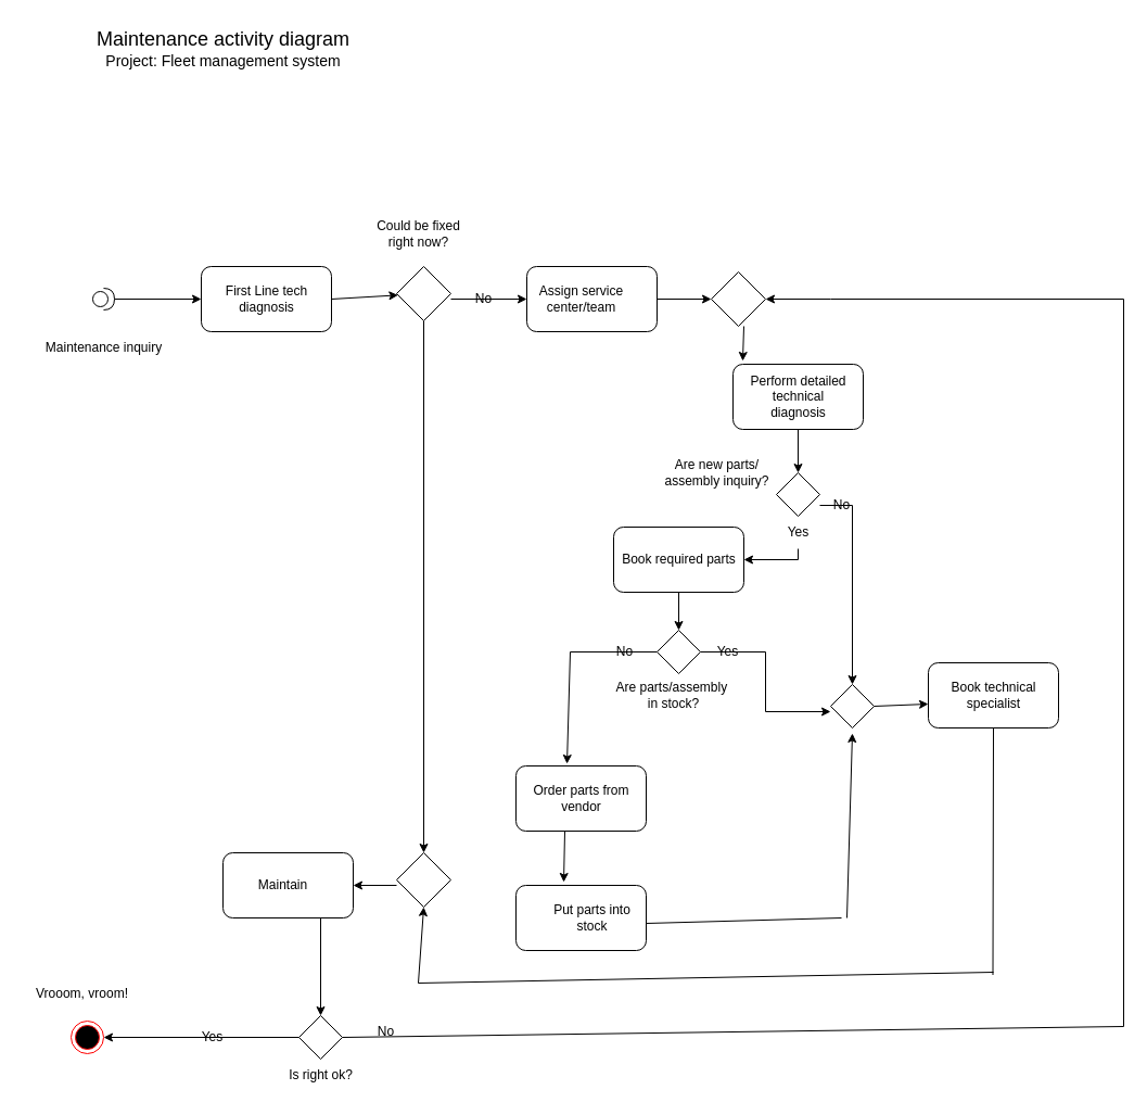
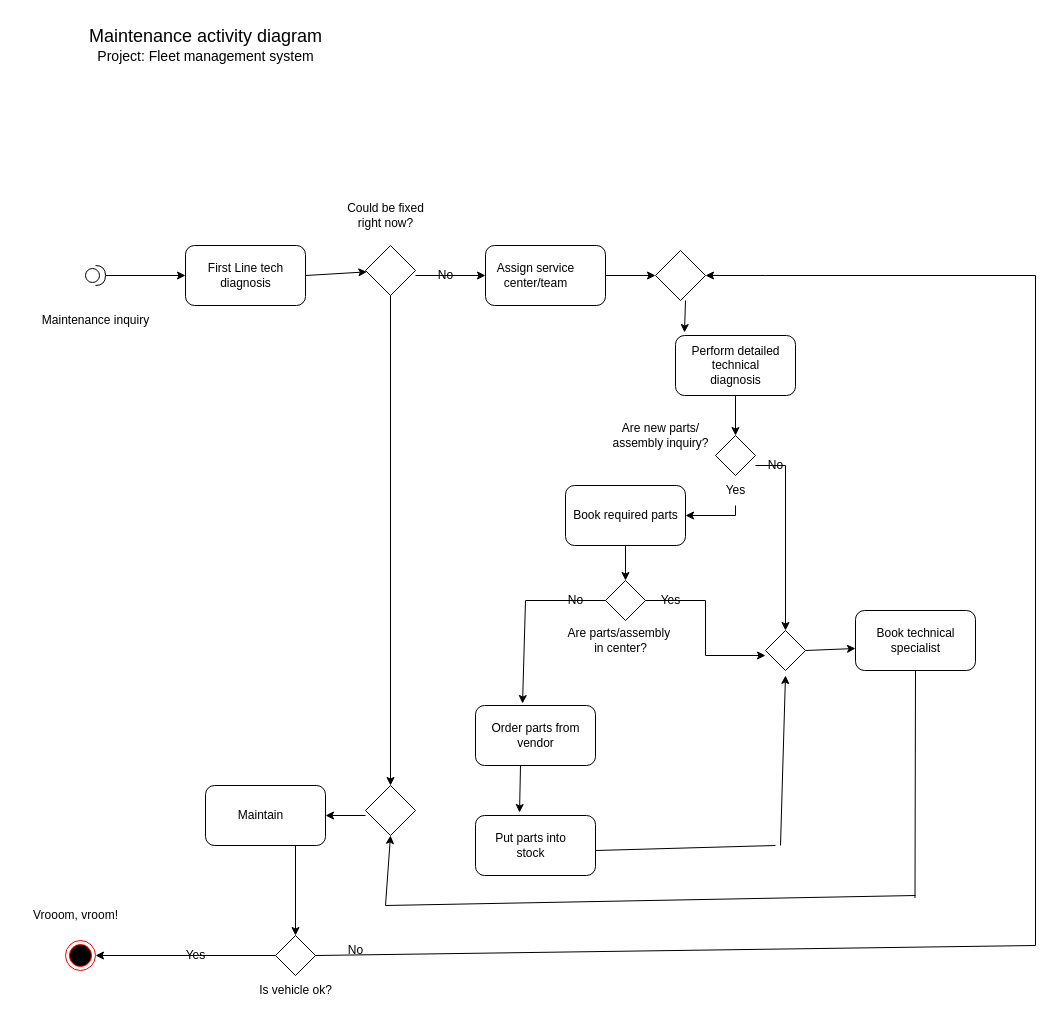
  <mxCell id="0" />
  <mxCell id="1" parent="0" />
  <mxCell id="2" value="" style="ellipse;html=1;shape=endState;fillColor=#000000;strokeColor=#ff0000;" vertex="1" parent="1"><mxGeometry x="65" y="940" width="30" height="30" as="geometry" /></mxCell>
  <mxCell id="3" value="" style="shape=providedRequiredInterface;html=1;verticalLabelPosition=bottom;sketch=0;" vertex="1" parent="1"><mxGeometry x="85" y="265" width="20" height="20" as="geometry" /></mxCell>
  <mxCell id="4" value="" style="endArrow=classic;html=1;rounded=0;" edge="1" parent="1"><mxGeometry width="50" height="50" relative="1" as="geometry"><mxPoint x="105" y="275" as="sourcePoint" /><mxPoint x="185" y="275" as="targetPoint" /></mxGeometry></mxCell>
  <mxCell id="5" value="" style="rounded=1;whiteSpace=wrap;html=1;" vertex="1" parent="1"><mxGeometry x="185" y="245" width="120" height="60" as="geometry" /></mxCell>
  <mxCell id="6" value="First Line tech&lt;br&gt;diagnosis" style="text;html=1;resizable=0;autosize=1;align=center;verticalAlign=middle;points=[];fillColor=none;strokeColor=none;rounded=0;" vertex="1" parent="1"><mxGeometry x="195" y="255" width="100" height="40" as="geometry" /></mxCell>
  <mxCell id="7" value="" style="endArrow=classic;html=1;rounded=0;" edge="1" parent="1" target="8"><mxGeometry width="50" height="50" relative="1" as="geometry"><mxPoint x="305" y="275" as="sourcePoint" /><mxPoint x="375" y="275" as="targetPoint" /></mxGeometry></mxCell>
  <mxCell id="8" value="" style="rhombus;whiteSpace=wrap;html=1;" vertex="1" parent="1"><mxGeometry x="365" y="245" width="50" height="50" as="geometry" /></mxCell>
  <mxCell id="9" value="Could be fixed&lt;br&gt;right now?" style="text;html=1;resizable=0;autosize=1;align=center;verticalAlign=middle;points=[];fillColor=none;strokeColor=none;rounded=0;" vertex="1" parent="1"><mxGeometry x="335" y="195" width="100" height="40" as="geometry" /></mxCell>
  <mxCell id="10" value="" style="endArrow=classic;html=1;rounded=0;" edge="1" parent="1"><mxGeometry width="50" height="50" relative="1" as="geometry"><mxPoint x="415" y="275" as="sourcePoint" /><mxPoint x="485" y="275" as="targetPoint" /></mxGeometry></mxCell>
  <mxCell id="11" value="No" style="text;html=1;resizable=0;autosize=1;align=center;verticalAlign=middle;points=[];fillColor=none;strokeColor=none;rounded=0;" vertex="1" parent="1"><mxGeometry x="425" y="260" width="40" height="30" as="geometry" /></mxCell>
  <mxCell id="12" value="" style="rounded=1;whiteSpace=wrap;html=1;" vertex="1" parent="1"><mxGeometry x="485" y="245" width="120" height="60" as="geometry" /></mxCell>
  <mxCell id="13" value="Assign service&lt;br&gt;center/team" style="text;html=1;resizable=0;autosize=1;align=center;verticalAlign=middle;points=[];fillColor=none;strokeColor=none;rounded=0;" vertex="1" parent="1"><mxGeometry x="485" y="255" width="100" height="40" as="geometry" /></mxCell>
  <mxCell id="14" value="" style="endArrow=classic;html=1;rounded=0;" edge="1" parent="1" target="15"><mxGeometry width="50" height="50" relative="1" as="geometry"><mxPoint x="605" y="275" as="sourcePoint" /><mxPoint x="665" y="275" as="targetPoint" /></mxGeometry></mxCell>
  <mxCell id="15" value="" style="rhombus;whiteSpace=wrap;html=1;" vertex="1" parent="1"><mxGeometry x="655" y="250" width="50" height="50" as="geometry" /></mxCell>
  <mxCell id="16" value="" style="endArrow=classic;html=1;rounded=0;entryX=1;entryY=0.5;entryDx=0;entryDy=0;" edge="1" parent="1" target="15"><mxGeometry width="50" height="50" relative="1" as="geometry"><mxPoint x="765" y="275" as="sourcePoint" /><mxPoint x="815" y="225" as="targetPoint" /></mxGeometry></mxCell>
  <mxCell id="17" value="" style="endArrow=none;html=1;rounded=0;" edge="1" parent="1"><mxGeometry width="50" height="50" relative="1" as="geometry"><mxPoint x="765" y="275" as="sourcePoint" /><mxPoint x="1035" y="275" as="targetPoint" /></mxGeometry></mxCell>
  <mxCell id="18" value="" style="endArrow=none;html=1;rounded=0;" edge="1" parent="1"><mxGeometry width="50" height="50" relative="1" as="geometry"><mxPoint x="1035" y="945" as="sourcePoint" /><mxPoint x="1035" y="275" as="targetPoint" /></mxGeometry></mxCell>
  <mxCell id="19" value="" style="endArrow=none;html=1;rounded=0;" edge="1" parent="1"><mxGeometry width="50" height="50" relative="1" as="geometry"><mxPoint x="315" y="955" as="sourcePoint" /><mxPoint x="1035" y="945" as="targetPoint" /></mxGeometry></mxCell>
  <mxCell id="20" value="No" style="text;html=1;resizable=0;autosize=1;align=center;verticalAlign=middle;points=[];fillColor=none;strokeColor=none;rounded=0;" vertex="1" parent="1"><mxGeometry x="335" y="935" width="40" height="30" as="geometry" /></mxCell>
  <mxCell id="21" value="" style="rhombus;whiteSpace=wrap;html=1;" vertex="1" parent="1"><mxGeometry x="275" y="935" width="40" height="40" as="geometry" /></mxCell>
  <mxCell id="22" value="" style="endArrow=classic;html=1;rounded=0;entryX=1;entryY=0.5;entryDx=0;entryDy=0;" edge="1" parent="1" target="2"><mxGeometry width="50" height="50" relative="1" as="geometry"><mxPoint x="275" y="955" as="sourcePoint" /><mxPoint x="325" y="905" as="targetPoint" /></mxGeometry></mxCell>
  <mxCell id="23" value="Yes" style="text;html=1;resizable=0;autosize=1;align=center;verticalAlign=middle;points=[];fillColor=none;strokeColor=none;rounded=0;" vertex="1" parent="1"><mxGeometry x="175" y="940" width="40" height="30" as="geometry" /></mxCell>
  <mxCell id="24" value="" style="endArrow=classic;html=1;rounded=0;exitX=0.5;exitY=1;exitDx=0;exitDy=0;" edge="1" parent="1" source="8" target="25"><mxGeometry width="50" height="50" relative="1" as="geometry"><mxPoint x="405" y="345" as="sourcePoint" /><mxPoint x="390" y="816" as="targetPoint" /></mxGeometry></mxCell>
  <mxCell id="25" value="" style="rhombus;whiteSpace=wrap;html=1;" vertex="1" parent="1"><mxGeometry x="365" y="785" width="50" height="50" as="geometry" /></mxCell>
  <mxCell id="26" value="" style="rounded=1;whiteSpace=wrap;html=1;" vertex="1" parent="1"><mxGeometry x="205" y="785" width="120" height="60" as="geometry" /></mxCell>
  <mxCell id="27" value="" style="endArrow=classic;html=1;rounded=0;entryX=0.5;entryY=0;entryDx=0;entryDy=0;" edge="1" parent="1" target="21"><mxGeometry width="50" height="50" relative="1" as="geometry"><mxPoint x="295" y="845" as="sourcePoint" /><mxPoint x="345" y="795" as="targetPoint" /></mxGeometry></mxCell>
  <mxCell id="28" value="" style="endArrow=classic;html=1;rounded=0;entryX=1;entryY=0.5;entryDx=0;entryDy=0;" edge="1" parent="1" target="26"><mxGeometry width="50" height="50" relative="1" as="geometry"><mxPoint x="365" y="815" as="sourcePoint" /><mxPoint x="405" y="785" as="targetPoint" /></mxGeometry></mxCell>
  <mxCell id="29" value="Maintain" style="text;html=1;resizable=0;autosize=1;align=center;verticalAlign=middle;points=[];fillColor=none;strokeColor=none;rounded=0;" vertex="1" parent="1"><mxGeometry x="225" y="800" width="70" height="30" as="geometry" /></mxCell>
  <mxCell id="30" value="Maintenance inquiry" style="text;html=1;resizable=0;autosize=1;align=center;verticalAlign=middle;points=[];fillColor=none;strokeColor=none;rounded=0;" vertex="1" parent="1"><mxGeometry x="30" y="305" width="130" height="30" as="geometry" /></mxCell>
  <mxCell id="31" value="" style="rounded=1;whiteSpace=wrap;html=1;" vertex="1" parent="1"><mxGeometry x="675" y="335" width="120" height="60" as="geometry" /></mxCell>
  <mxCell id="32" value="" style="rhombus;whiteSpace=wrap;html=1;" vertex="1" parent="1"><mxGeometry x="715" y="435" width="40" height="40" as="geometry" /></mxCell>
  <mxCell id="33" value="" style="rounded=1;whiteSpace=wrap;html=1;" vertex="1" parent="1"><mxGeometry x="565" y="485" width="120" height="60" as="geometry" /></mxCell>
  <mxCell id="34" value="" style="rhombus;whiteSpace=wrap;html=1;" vertex="1" parent="1"><mxGeometry x="605" y="580" width="40" height="40" as="geometry" /></mxCell>
  <mxCell id="35" value="" style="rhombus;whiteSpace=wrap;html=1;" vertex="1" parent="1"><mxGeometry x="765" y="630" width="40" height="40" as="geometry" /></mxCell>
  <mxCell id="36" value="" style="rounded=1;whiteSpace=wrap;html=1;" vertex="1" parent="1"><mxGeometry x="855" y="610" width="120" height="60" as="geometry" /></mxCell>
  <mxCell id="37" value="" style="rounded=1;whiteSpace=wrap;html=1;" vertex="1" parent="1"><mxGeometry x="475" y="705" width="120" height="60" as="geometry" /></mxCell>
  <mxCell id="38" value="" style="rounded=1;whiteSpace=wrap;html=1;" vertex="1" parent="1"><mxGeometry x="475" y="815" width="120" height="60" as="geometry" /></mxCell>
  <mxCell id="39" value="" style="endArrow=classic;html=1;rounded=0;entryX=0.075;entryY=-0.05;entryDx=0;entryDy=0;entryPerimeter=0;" edge="1" parent="1" target="31"><mxGeometry width="50" height="50" relative="1" as="geometry"><mxPoint x="685" y="300" as="sourcePoint" /><mxPoint x="735" y="250" as="targetPoint" /></mxGeometry></mxCell>
  <mxCell id="40" value="" style="endArrow=classic;html=1;rounded=0;entryX=0.5;entryY=0;entryDx=0;entryDy=0;" edge="1" parent="1" target="32"><mxGeometry width="50" height="50" relative="1" as="geometry"><mxPoint x="735" y="395" as="sourcePoint" /><mxPoint x="785" y="345" as="targetPoint" /></mxGeometry></mxCell>
  <mxCell id="41" value="" style="endArrow=none;html=1;rounded=0;" edge="1" parent="1"><mxGeometry width="50" height="50" relative="1" as="geometry"><mxPoint x="755" y="465" as="sourcePoint" /><mxPoint x="785" y="465" as="targetPoint" /></mxGeometry></mxCell>
  <mxCell id="42" value="" style="endArrow=classic;html=1;rounded=0;entryX=0.5;entryY=0;entryDx=0;entryDy=0;" edge="1" parent="1" target="35"><mxGeometry width="50" height="50" relative="1" as="geometry"><mxPoint x="785" y="465" as="sourcePoint" /><mxPoint x="835" y="415" as="targetPoint" /></mxGeometry></mxCell>
  <mxCell id="43" value="No" style="text;html=1;resizable=0;autosize=1;align=center;verticalAlign=middle;points=[];fillColor=none;strokeColor=none;rounded=0;" vertex="1" parent="1"><mxGeometry x="755" y="450" width="40" height="30" as="geometry" /></mxCell>
  <mxCell id="44" value="" style="endArrow=none;html=1;rounded=0;startArrow=none;" edge="1" parent="1" source="45"><mxGeometry width="50" height="50" relative="1" as="geometry"><mxPoint x="735" y="515" as="sourcePoint" /><mxPoint x="735" y="475" as="targetPoint" /></mxGeometry></mxCell>
  <mxCell id="45" value="Yes" style="text;html=1;resizable=0;autosize=1;align=center;verticalAlign=middle;points=[];fillColor=none;strokeColor=none;rounded=0;" vertex="1" parent="1"><mxGeometry x="715" y="475" width="40" height="30" as="geometry" /></mxCell>
  <mxCell id="46" value="" style="endArrow=none;html=1;rounded=0;" edge="1" parent="1" target="45"><mxGeometry width="50" height="50" relative="1" as="geometry"><mxPoint x="735" y="515" as="sourcePoint" /><mxPoint x="735" y="475" as="targetPoint" /></mxGeometry></mxCell>
  <mxCell id="47" value="" style="endArrow=classic;html=1;rounded=0;entryX=1;entryY=0.5;entryDx=0;entryDy=0;" edge="1" parent="1" target="33"><mxGeometry width="50" height="50" relative="1" as="geometry"><mxPoint x="735" y="515" as="sourcePoint" /><mxPoint x="785" y="465" as="targetPoint" /></mxGeometry></mxCell>
  <mxCell id="48" value="" style="endArrow=classic;html=1;rounded=0;entryX=0.5;entryY=0;entryDx=0;entryDy=0;" edge="1" parent="1" target="34"><mxGeometry width="50" height="50" relative="1" as="geometry"><mxPoint x="625" y="545" as="sourcePoint" /><mxPoint x="675" y="495" as="targetPoint" /></mxGeometry></mxCell>
  <mxCell id="49" value="" style="endArrow=none;html=1;rounded=0;" edge="1" parent="1"><mxGeometry width="50" height="50" relative="1" as="geometry"><mxPoint x="605" y="600" as="sourcePoint" /><mxPoint x="525" y="600" as="targetPoint" /></mxGeometry></mxCell>
  <mxCell id="50" value="" style="endArrow=classic;html=1;rounded=0;entryX=0.392;entryY=-0.033;entryDx=0;entryDy=0;entryPerimeter=0;" edge="1" parent="1" target="37"><mxGeometry width="50" height="50" relative="1" as="geometry"><mxPoint x="525" y="600" as="sourcePoint" /><mxPoint x="575" y="550" as="targetPoint" /></mxGeometry></mxCell>
  <mxCell id="51" value="" style="endArrow=classic;html=1;rounded=0;entryX=0;entryY=0.633;entryDx=0;entryDy=0;entryPerimeter=0;" edge="1" parent="1" target="36"><mxGeometry width="50" height="50" relative="1" as="geometry"><mxPoint x="805" y="650" as="sourcePoint" /><mxPoint x="855" y="600" as="targetPoint" /></mxGeometry></mxCell>
  <mxCell id="52" value="" style="endArrow=classic;html=1;rounded=0;entryX=0.367;entryY=-0.05;entryDx=0;entryDy=0;entryPerimeter=0;" edge="1" parent="1" target="38"><mxGeometry width="50" height="50" relative="1" as="geometry"><mxPoint x="520" y="765" as="sourcePoint" /><mxPoint x="570" y="715" as="targetPoint" /></mxGeometry></mxCell>
  <mxCell id="53" value="" style="endArrow=none;html=1;rounded=0;exitX=0.5;exitY=1;exitDx=0;exitDy=0;" edge="1" parent="1" source="36"><mxGeometry width="50" height="50" relative="1" as="geometry"><mxPoint x="914.5" y="732.5" as="sourcePoint" /><mxPoint x="914.5" y="897.5" as="targetPoint" /></mxGeometry></mxCell>
  <mxCell id="54" value="" style="endArrow=none;html=1;rounded=0;" edge="1" parent="1"><mxGeometry width="50" height="50" relative="1" as="geometry"><mxPoint x="645" y="600" as="sourcePoint" /><mxPoint x="705" y="600" as="targetPoint" /></mxGeometry></mxCell>
  <mxCell id="55" value="" style="endArrow=none;html=1;rounded=0;" edge="1" parent="1"><mxGeometry width="50" height="50" relative="1" as="geometry"><mxPoint x="705" y="600" as="sourcePoint" /><mxPoint x="705" y="655" as="targetPoint" /></mxGeometry></mxCell>
  <mxCell id="56" value="" style="endArrow=classic;html=1;rounded=0;entryX=0;entryY=0.625;entryDx=0;entryDy=0;entryPerimeter=0;" edge="1" parent="1" target="35"><mxGeometry width="50" height="50" relative="1" as="geometry"><mxPoint x="705" y="655" as="sourcePoint" /><mxPoint x="755" y="605" as="targetPoint" /></mxGeometry></mxCell>
  <mxCell id="57" value="" style="endArrow=none;html=1;rounded=0;" edge="1" parent="1"><mxGeometry width="50" height="50" relative="1" as="geometry"><mxPoint x="595" y="850" as="sourcePoint" /><mxPoint x="775" y="845" as="targetPoint" /></mxGeometry></mxCell>
  <mxCell id="58" value="" style="endArrow=classic;html=1;rounded=0;" edge="1" parent="1"><mxGeometry width="50" height="50" relative="1" as="geometry"><mxPoint x="780" y="845" as="sourcePoint" /><mxPoint x="785" y="675" as="targetPoint" /></mxGeometry></mxCell>
  <mxCell id="59" value="" style="endArrow=none;html=1;rounded=0;" edge="1" parent="1"><mxGeometry width="50" height="50" relative="1" as="geometry"><mxPoint x="385" y="905" as="sourcePoint" /><mxPoint x="915" y="895" as="targetPoint" /></mxGeometry></mxCell>
  <mxCell id="60" value="" style="endArrow=classic;html=1;rounded=0;entryX=0.5;entryY=1;entryDx=0;entryDy=0;" edge="1" parent="1" target="25"><mxGeometry width="50" height="50" relative="1" as="geometry"><mxPoint x="385" y="905" as="sourcePoint" /><mxPoint x="445" y="855" as="targetPoint" /></mxGeometry></mxCell>
  <mxCell id="61" value="Perform detailed&lt;br&gt;technical&lt;br&gt;diagnosis" style="text;html=1;resizable=0;autosize=1;align=center;verticalAlign=middle;points=[];fillColor=none;strokeColor=none;rounded=0;" vertex="1" parent="1"><mxGeometry x="680" y="335" width="110" height="60" as="geometry" /></mxCell>
  <mxCell id="62" value="Are new parts/&lt;br&gt;assembly inquiry?" style="text;html=1;resizable=0;autosize=1;align=center;verticalAlign=middle;points=[];fillColor=none;strokeColor=none;rounded=0;" vertex="1" parent="1"><mxGeometry x="595" y="415" width="130" height="40" as="geometry" /></mxCell>
  <mxCell id="63" value="Book required parts" style="text;html=1;resizable=0;autosize=1;align=center;verticalAlign=middle;points=[];fillColor=none;strokeColor=none;rounded=0;" vertex="1" parent="1"><mxGeometry x="560" y="500" width="130" height="30" as="geometry" /></mxCell>
  <mxCell id="64" value="Book technical&lt;br&gt;specialist" style="text;html=1;resizable=0;autosize=1;align=center;verticalAlign=middle;points=[];fillColor=none;strokeColor=none;rounded=0;" vertex="1" parent="1"><mxGeometry x="865" y="620" width="100" height="40" as="geometry" /></mxCell>
  <mxCell id="65" value="Order parts from&lt;br&gt;vendor" style="text;html=1;resizable=0;autosize=1;align=center;verticalAlign=middle;points=[];fillColor=none;strokeColor=none;rounded=0;" vertex="1" parent="1"><mxGeometry x="480" y="715" width="110" height="40" as="geometry" /></mxCell>
- <mxCell id="66" value="Are parts/assembly&amp;nbsp;&lt;br&gt;in stock?" style="text;html=1;resizable=0;autosize=1;align=center;verticalAlign=middle;points=[];fillColor=none;strokeColor=none;rounded=0;" vertex="1" parent="1"><mxGeometry x="555" y="620" width="130" height="40" as="geometry" /></mxCell>
+ <mxCell id="66" value="Are parts/assembly&amp;nbsp;&lt;br&gt;in center?" style="text;html=1;resizable=0;autosize=1;align=center;verticalAlign=middle;points=[];fillColor=none;strokeColor=none;rounded=0;" vertex="1" parent="1"><mxGeometry x="555" y="620" width="130" height="40" as="geometry" /></mxCell>
  <mxCell id="67" value="Yes" style="text;html=1;resizable=0;autosize=1;align=center;verticalAlign=middle;points=[];fillColor=none;strokeColor=none;rounded=0;" vertex="1" parent="1"><mxGeometry x="650" y="585" width="40" height="30" as="geometry" /></mxCell>
  <mxCell id="68" value="No" style="text;html=1;resizable=0;autosize=1;align=center;verticalAlign=middle;points=[];fillColor=none;strokeColor=none;rounded=0;" vertex="1" parent="1"><mxGeometry x="555" y="585" width="40" height="30" as="geometry" /></mxCell>
- <mxCell id="69" value="Put parts into&lt;br&gt;stock" style="text;html=1;resizable=0;autosize=1;align=center;verticalAlign=middle;points=[];fillColor=none;strokeColor=none;rounded=0;" vertex="1" parent="1"><mxGeometry x="500" y="825" width="90" height="40" as="geometry" /></mxCell>
- <mxCell id="70" value="Is right ok?" style="text;html=1;resizable=0;autosize=1;align=center;verticalAlign=middle;points=[];fillColor=none;strokeColor=none;rounded=0;" vertex="1" parent="1"><mxGeometry x="245" y="975" width="100" height="30" as="geometry" /></mxCell>
+ <mxCell id="69" value="Put parts into&lt;br&gt;stock" style="text;html=1;resizable=0;autosize=1;align=center;verticalAlign=middle;points=[];fillColor=none;strokeColor=none;rounded=0;" vertex="1" parent="1"><mxGeometry x="485" y="825" width="90" height="40" as="geometry" /></mxCell>
+ <mxCell id="70" value="Is vehicle ok?" style="text;html=1;resizable=0;autosize=1;align=center;verticalAlign=middle;points=[];fillColor=none;strokeColor=none;rounded=0;" vertex="1" parent="1"><mxGeometry x="245" y="975" width="100" height="30" as="geometry" /></mxCell>
  <mxCell id="71" value="Vrooom, vroom!" style="text;html=1;resizable=0;autosize=1;align=center;verticalAlign=middle;points=[];fillColor=none;strokeColor=none;rounded=0;" vertex="1" parent="1"><mxGeometry x="20" y="900" width="110" height="30" as="geometry" /></mxCell>
  <mxCell id="72" value="&lt;font style=&quot;font-size: 18px;&quot;&gt;Maintenance activity diagram&lt;/font&gt;&lt;br&gt;Project: Fleet management system" style="text;html=1;align=center;verticalAlign=middle;resizable=0;points=[];autosize=1;strokeColor=none;fillColor=none;fontSize=14;" vertex="1" parent="1"><mxGeometry x="75" y="20" width="260" height="50" as="geometry" /></mxCell>
